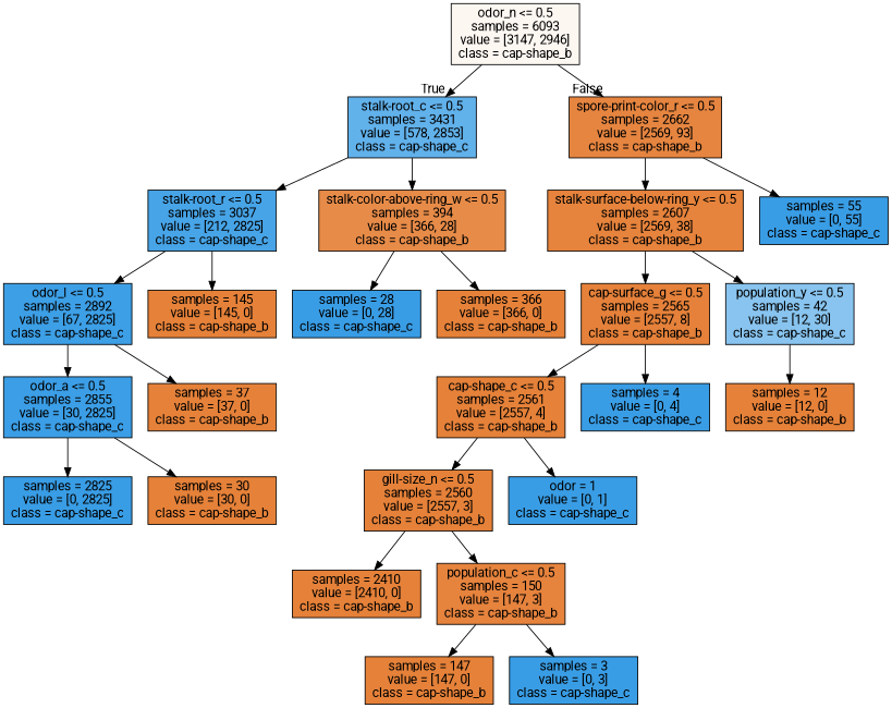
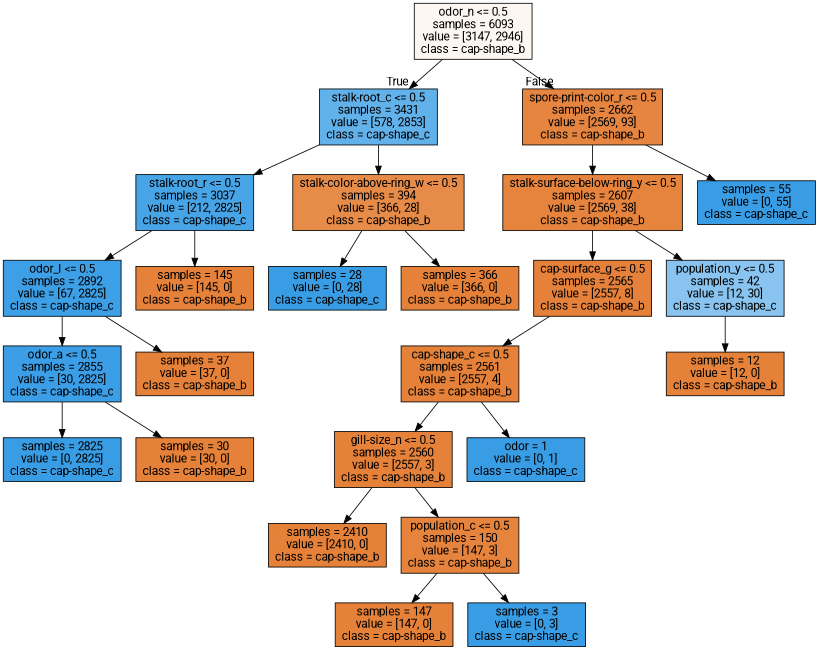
  digraph {
    fontname=Roboto
    node [color=black fillcolor="#e58139ff" fontname=Roboto shape=box style=filled]
    edge [fontname=Roboto]
    n1 [fillcolor="#e5813910" label="odor_n <= 0.5\nsamples = 6093\nvalue = [3147, 2946]\nclass = cap-shape_b"]
    n2 [fillcolor="#399de5cb" label="stalk-root_c <= 0.5\nsamples = 3431\nvalue = [578, 2853]\nclass = cap-shape_c"]
    n3 [fillcolor="#e58139f6" label="spore-print-color_r <= 0.5\nsamples = 2662\nvalue = [2569, 93]\nclass = cap-shape_b"]
    n4 [fillcolor="#399de5ec" label="stalk-root_r <= 0.5\nsamples = 3037\nvalue = [212, 2825]\nclass = cap-shape_c"]
    n5 [fillcolor="#e58139eb" label="stalk-color-above-ring_w <= 0.5\nsamples = 394\nvalue = [366, 28]\nclass = cap-shape_b"]
    n6 [fillcolor="#e58139fb" label="stalk-surface-below-ring_y <= 0.5\nsamples = 2607\nvalue = [2569, 38]\nclass = cap-shape_b"]
    n7 [fillcolor="#399de5ff" label="samples = 55\nvalue = [0, 55]\nclass = cap-shape_c"]
    n8 [fillcolor="#399de5f9" label="odor_l <= 0.5\nsamples = 2892\nvalue = [67, 2825]\nclass = cap-shape_c"]
    n9 [label="samples = 145\nvalue = [145, 0]\nclass = cap-shape_b"]
    n10 [fillcolor="#399de5ff" label="samples = 28\nvalue = [0, 28]\nclass = cap-shape_c"]
    n11 [label="samples = 366\nvalue = [366, 0]\nclass = cap-shape_b"]
    n12 [fillcolor="#399de5fc" label="odor_a <= 0.5\nsamples = 2855\nvalue = [30, 2825]\nclass = cap-shape_c"]
    n13 [label="samples = 37\nvalue = [37, 0]\nclass = cap-shape_b"]
    n14 [fillcolor="#399de5ff" label="samples = 2825\nvalue = [0, 2825]\nclass = cap-shape_c"]
    n15 [label="samples = 30\nvalue = [30, 0]\nclass = cap-shape_b"]
    n16 [fillcolor="#e58139fe" label="cap-surface_g <= 0.5\nsamples = 2565\nvalue = [2557, 8]\nclass = cap-shape_b"]
    n17 [fillcolor="#399de599" label="population_y <= 0.5\nsamples = 42\nvalue = [12, 30]\nclass = cap-shape_c"]
    n18 [label="cap-shape_c <= 0.5\nsamples = 2561\nvalue = [2557, 4]\nclass = cap-shape_b"]
-   n19 [fillcolor="#399de5ff" label="samples = 4\nvalue = [0, 4]\nclass = cap-shape_c"]
    n20 [label="samples = 12\nvalue = [12, 0]\nclass = cap-shape_b"]
    n21 [label="gill-size_n <= 0.5\nsamples = 2560\nvalue = [2557, 3]\nclass = cap-shape_b"]
    n22 [fillcolor="#399de5ff" label="odor = 1\nvalue = [0, 1]\nclass = cap-shape_c"]
    n23 [label="samples = 2410\nvalue = [2410, 0]\nclass = cap-shape_b"]
    n24 [fillcolor="#e58139fa" label="population_c <= 0.5\nsamples = 150\nvalue = [147, 3]\nclass = cap-shape_b"]
    n25 [label="samples = 147\nvalue = [147, 0]\nclass = cap-shape_b"]
    n26 [fillcolor="#399de5ff" label="samples = 3\nvalue = [0, 3]\nclass = cap-shape_c"]
    n1 -> n2 [headlabel=True labelangle=45 labeldistance=2.5]
    n1 -> n3 [headlabel=False labelangle=-45 labeldistance=2.5]
    n2 -> n4
    n2 -> n5
    n3 -> n6
    n3 -> n7
    n4 -> n8
    n4 -> n9
    n5 -> n10
    n5 -> n11
    n6 -> n16
    n6 -> n17
    n8 -> n12
    n8 -> n13
    n12 -> n14
    n12 -> n15
    n16 -> n18
-   n16 -> n19
    n17 -> n20
    n18 -> n21
    n18 -> n22
    n21 -> n23
    n21 -> n24
    n24 -> n25
    n24 -> n26
  }
